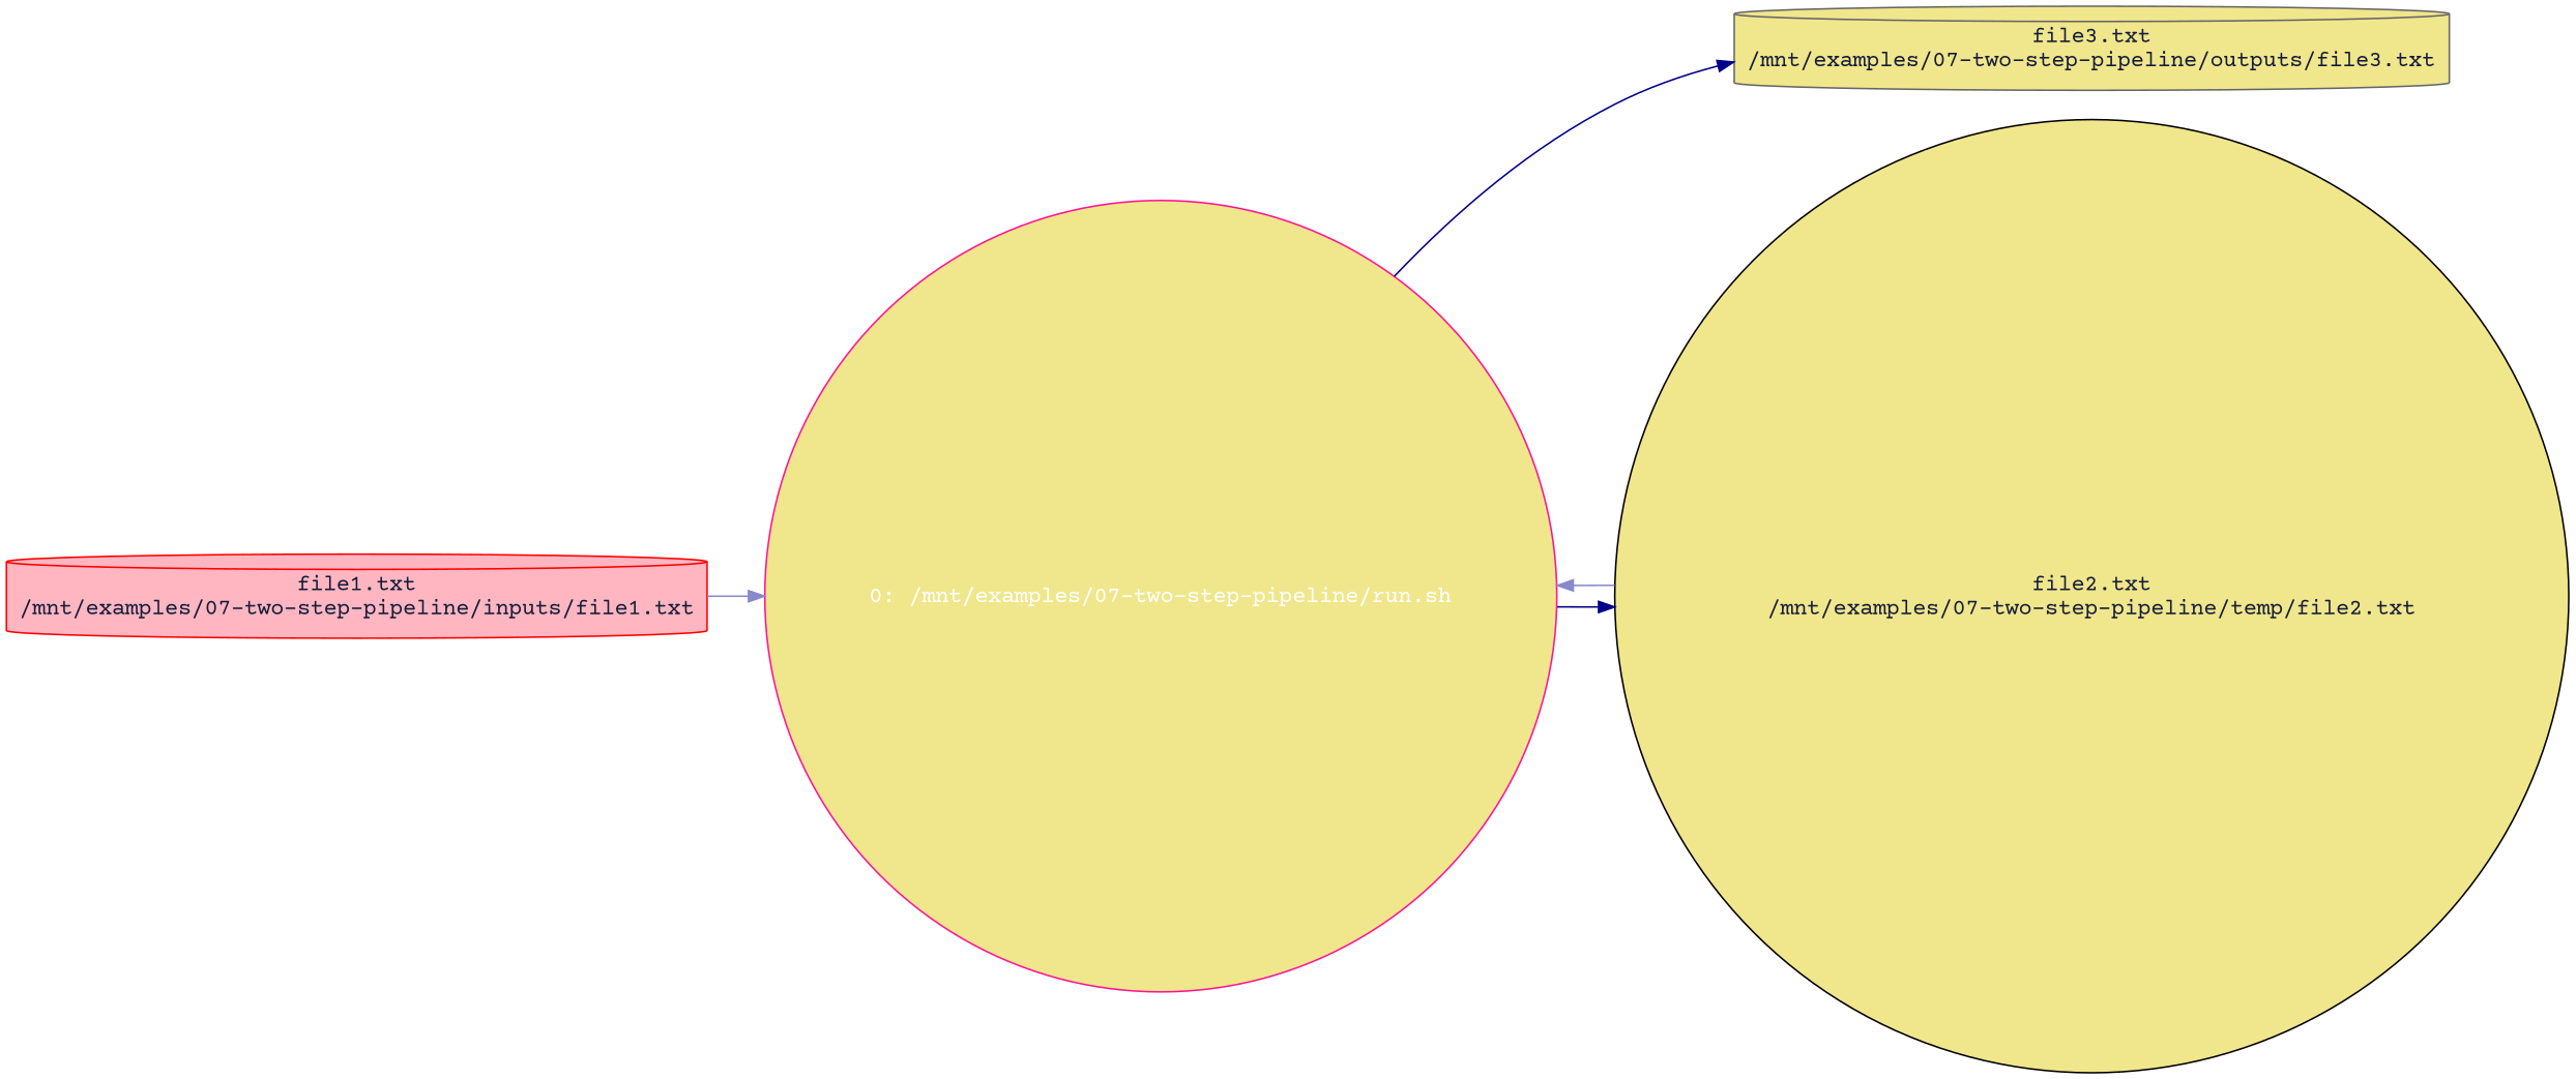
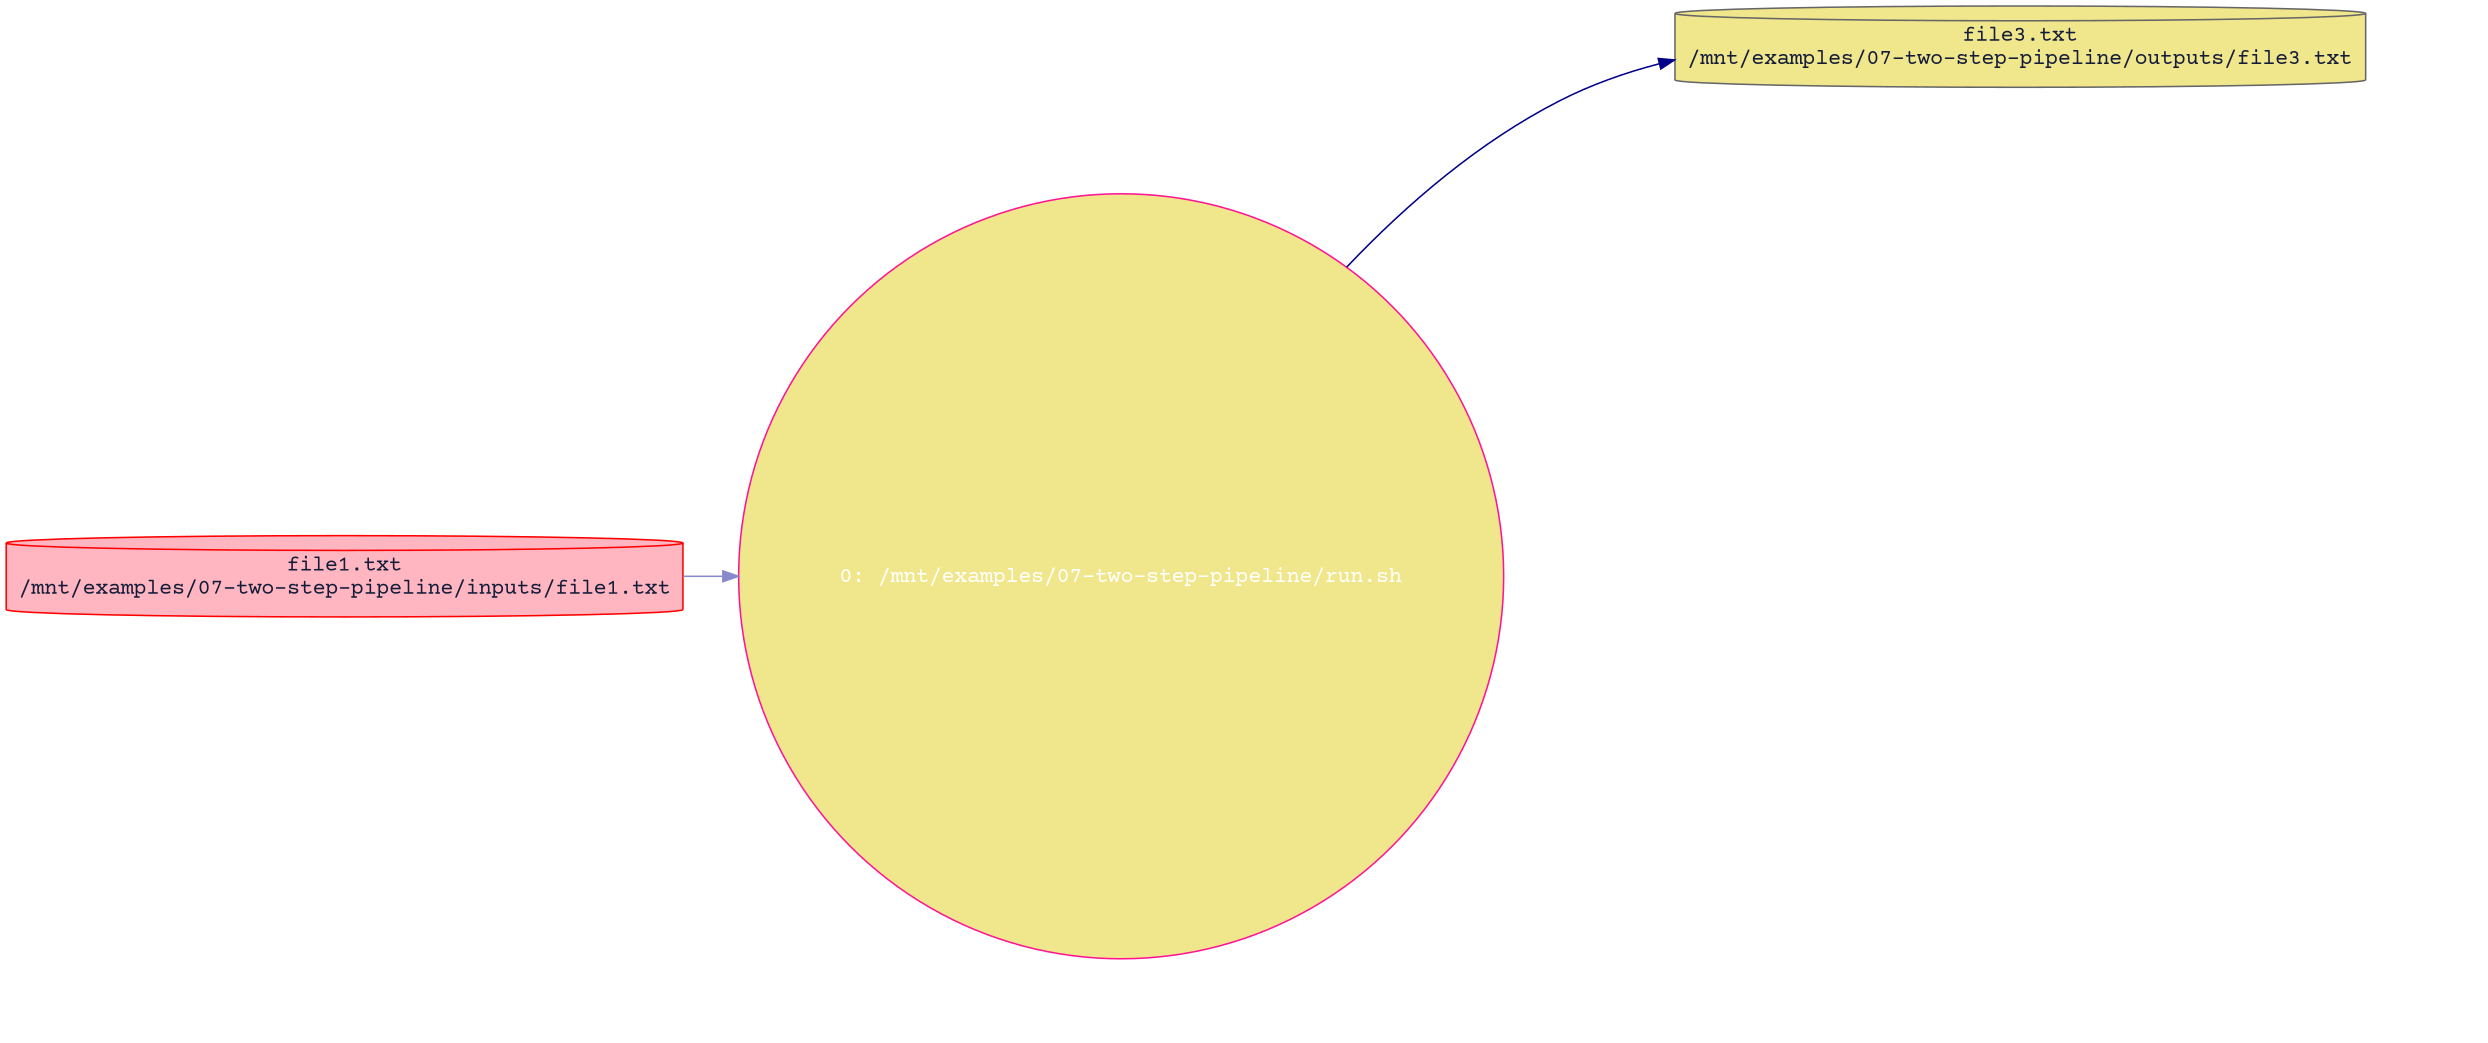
  digraph {
    rankdir=LR
    fontname="Courier Prime"
    node [fillcolor=khaki fontcolor="#131C39" shape=circle style="filled,rounded" fontname="Courier Prime"]
    edge [color="#000088" fontname="Courier Prime"]
    n1 [fontcolor=white label="0: /mnt/examples/07-two-step-pipeline/run.sh" color=deeppink]
    n2 [label="file3.txt\n/mnt/examples/07-two-step-pipeline/outputs/file3.txt" shape=cylinder color=gray40]
-   n3 [label="file2.txt\n/mnt/examples/07-two-step-pipeline/temp/file2.txt" color=black]
    n4 [fillcolor=lightpink label="file1.txt\n/mnt/examples/07-two-step-pipeline/inputs/file1.txt" shape=cylinder color=red]
    n1 -> n2
-   n1 -> n3
-   n3 -> n1 [color="#8888CC"]
    n4 -> n1 [color="#8888CC"]
  }
